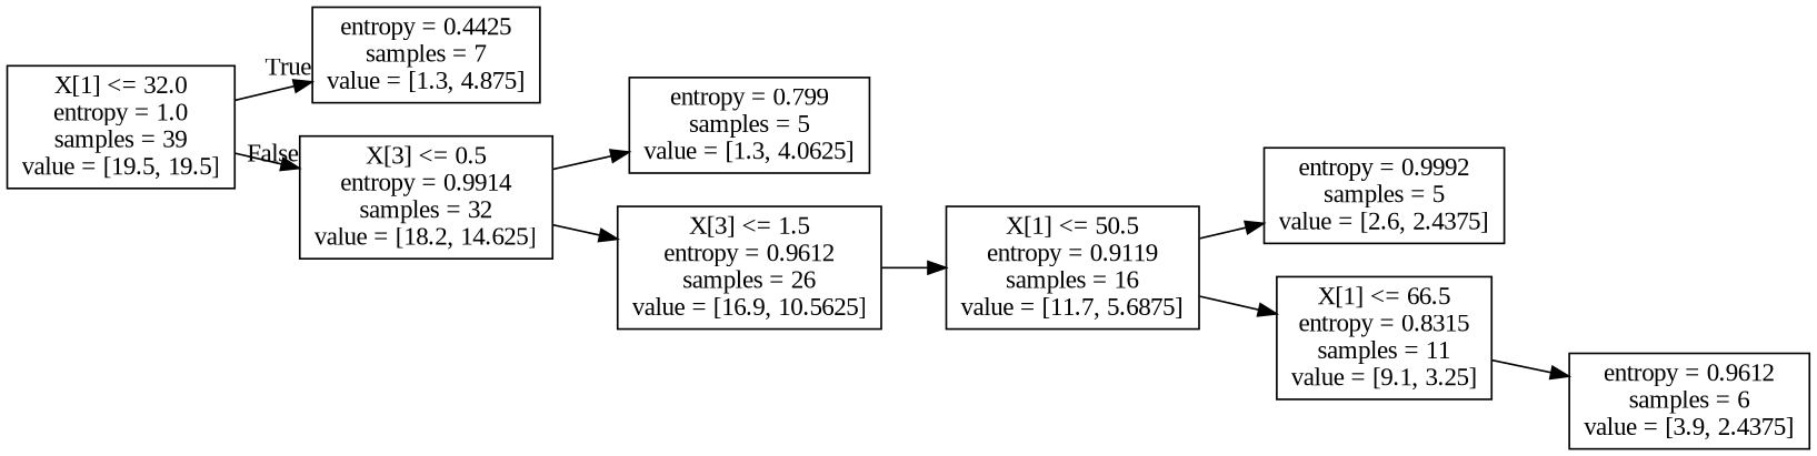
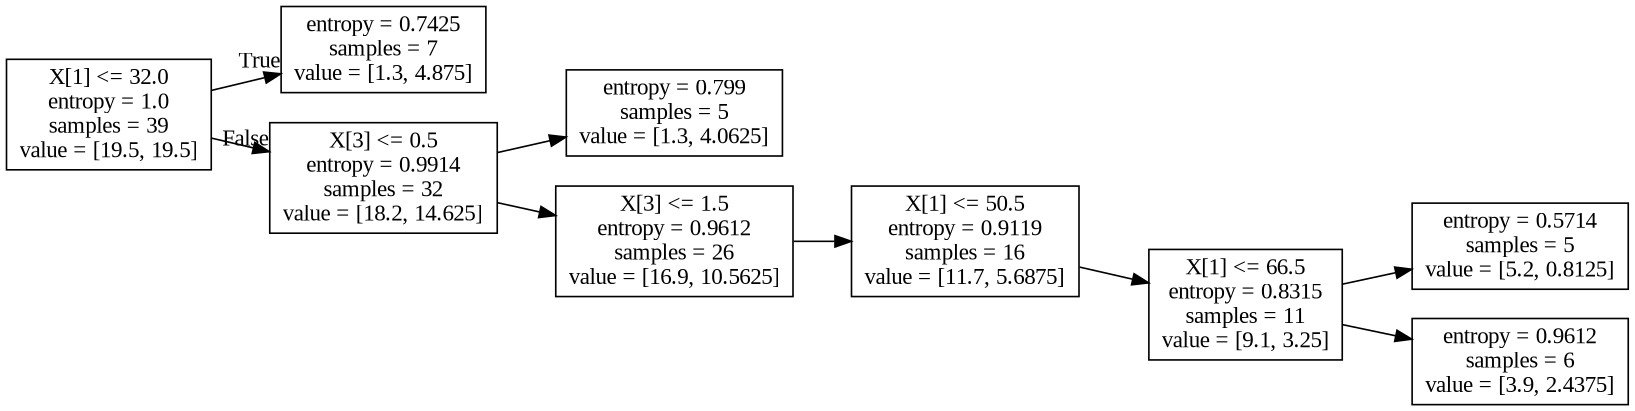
  digraph {
    fontname="Liberation Serif"
    rankdir=LR
    node [fontname="Liberation Serif" shape=box]
    edge [fontname="Liberation Serif"]
    n1 [label="X[1] <= 32.0\nentropy = 1.0\nsamples = 39\nvalue = [19.5, 19.5]"]
-   n2 [label="entropy = 0.4425\nsamples = 7\nvalue = [1.3, 4.875]"]
+   n2 [label="entropy = 0.7425\nsamples = 7\nvalue = [1.3, 4.875]"]
    n3 [label="X[3] <= 0.5\nentropy = 0.9914\nsamples = 32\nvalue = [18.2, 14.625]"]
    n4 [label="entropy = 0.799\nsamples = 5\nvalue = [1.3, 4.0625]"]
    n5 [label="X[3] <= 1.5\nentropy = 0.9612\nsamples = 26\nvalue = [16.9, 10.5625]"]
    n6 [label="X[1] <= 50.5\nentropy = 0.9119\nsamples = 16\nvalue = [11.7, 5.6875]"]
-   n7 [label="entropy = 0.9992\nsamples = 5\nvalue = [2.6, 2.4375]"]
    n8 [label="X[1] <= 66.5\nentropy = 0.8315\nsamples = 11\nvalue = [9.1, 3.25]"]
+   n9 [label="entropy = 0.5714\nsamples = 5\nvalue = [5.2, 0.8125]"]
    n10 [label="entropy = 0.9612\nsamples = 6\nvalue = [3.9, 2.4375]"]
    n1 -> n2 [headlabel=True labelangle=45 labeldistance=2.5]
    n1 -> n3 [headlabel=False labelangle=-45 labeldistance=2.5]
    n3 -> n4
    n3 -> n5
    n5 -> n6
-   n6 -> n7
    n6 -> n8
+   n8 -> n9
    n8 -> n10
  }
